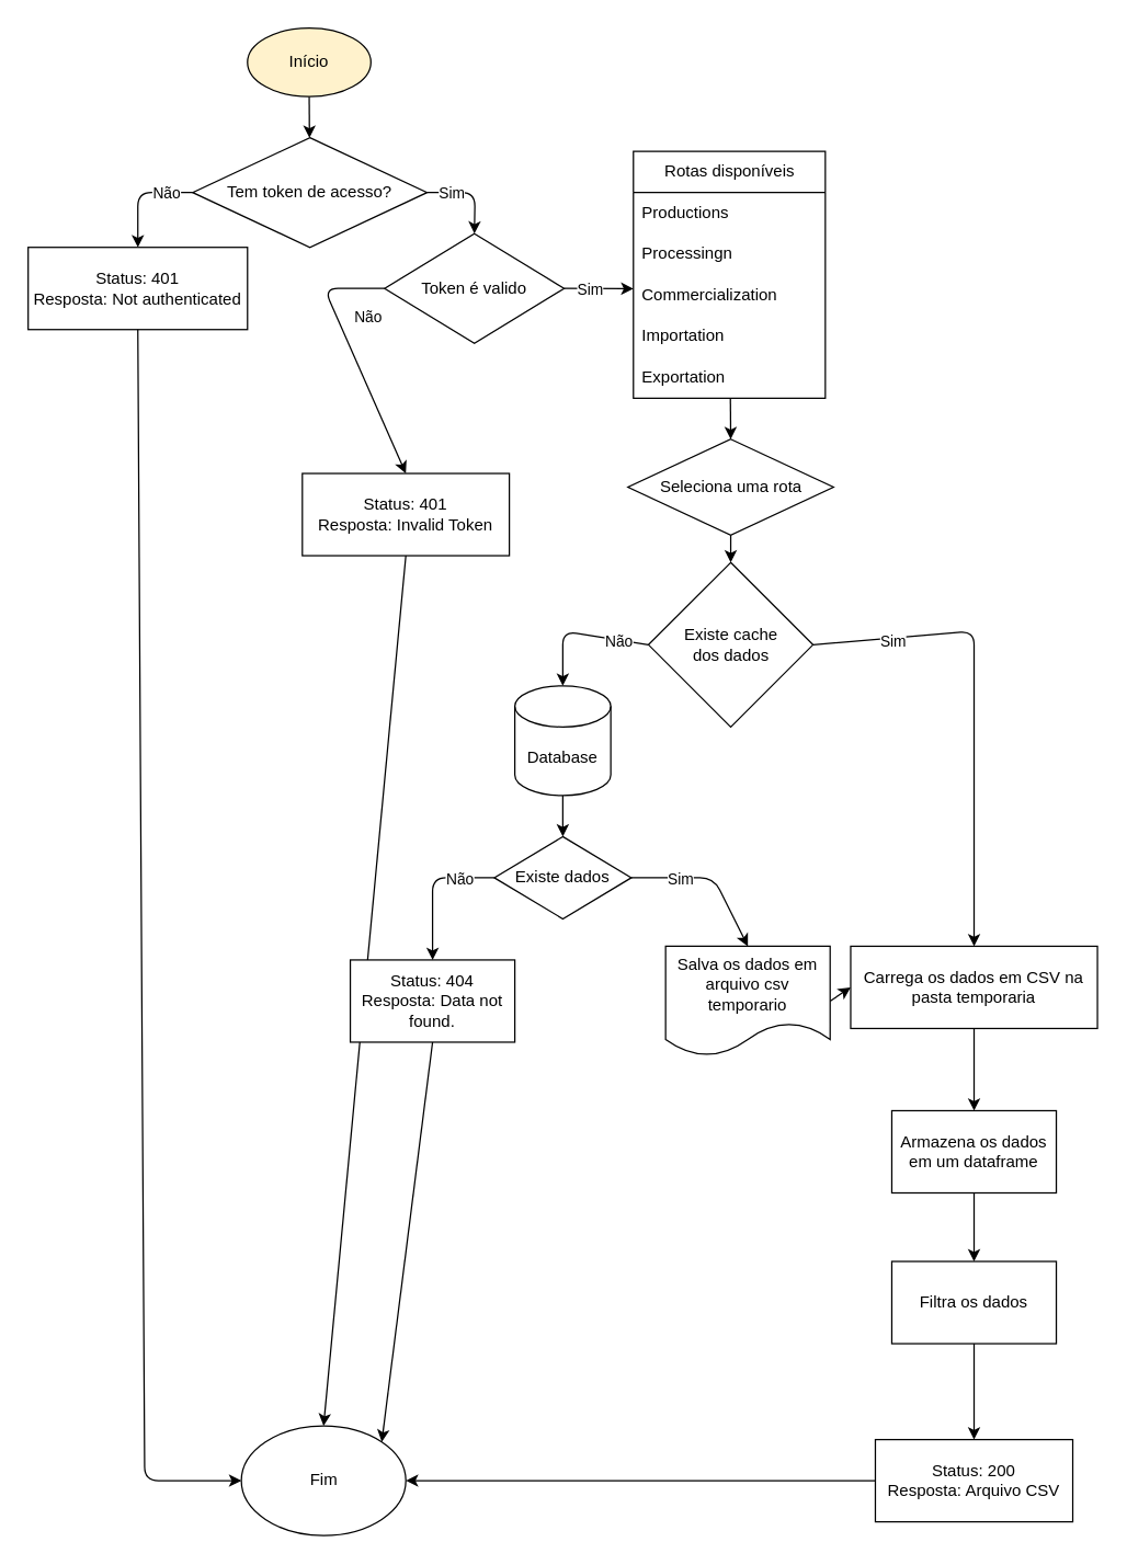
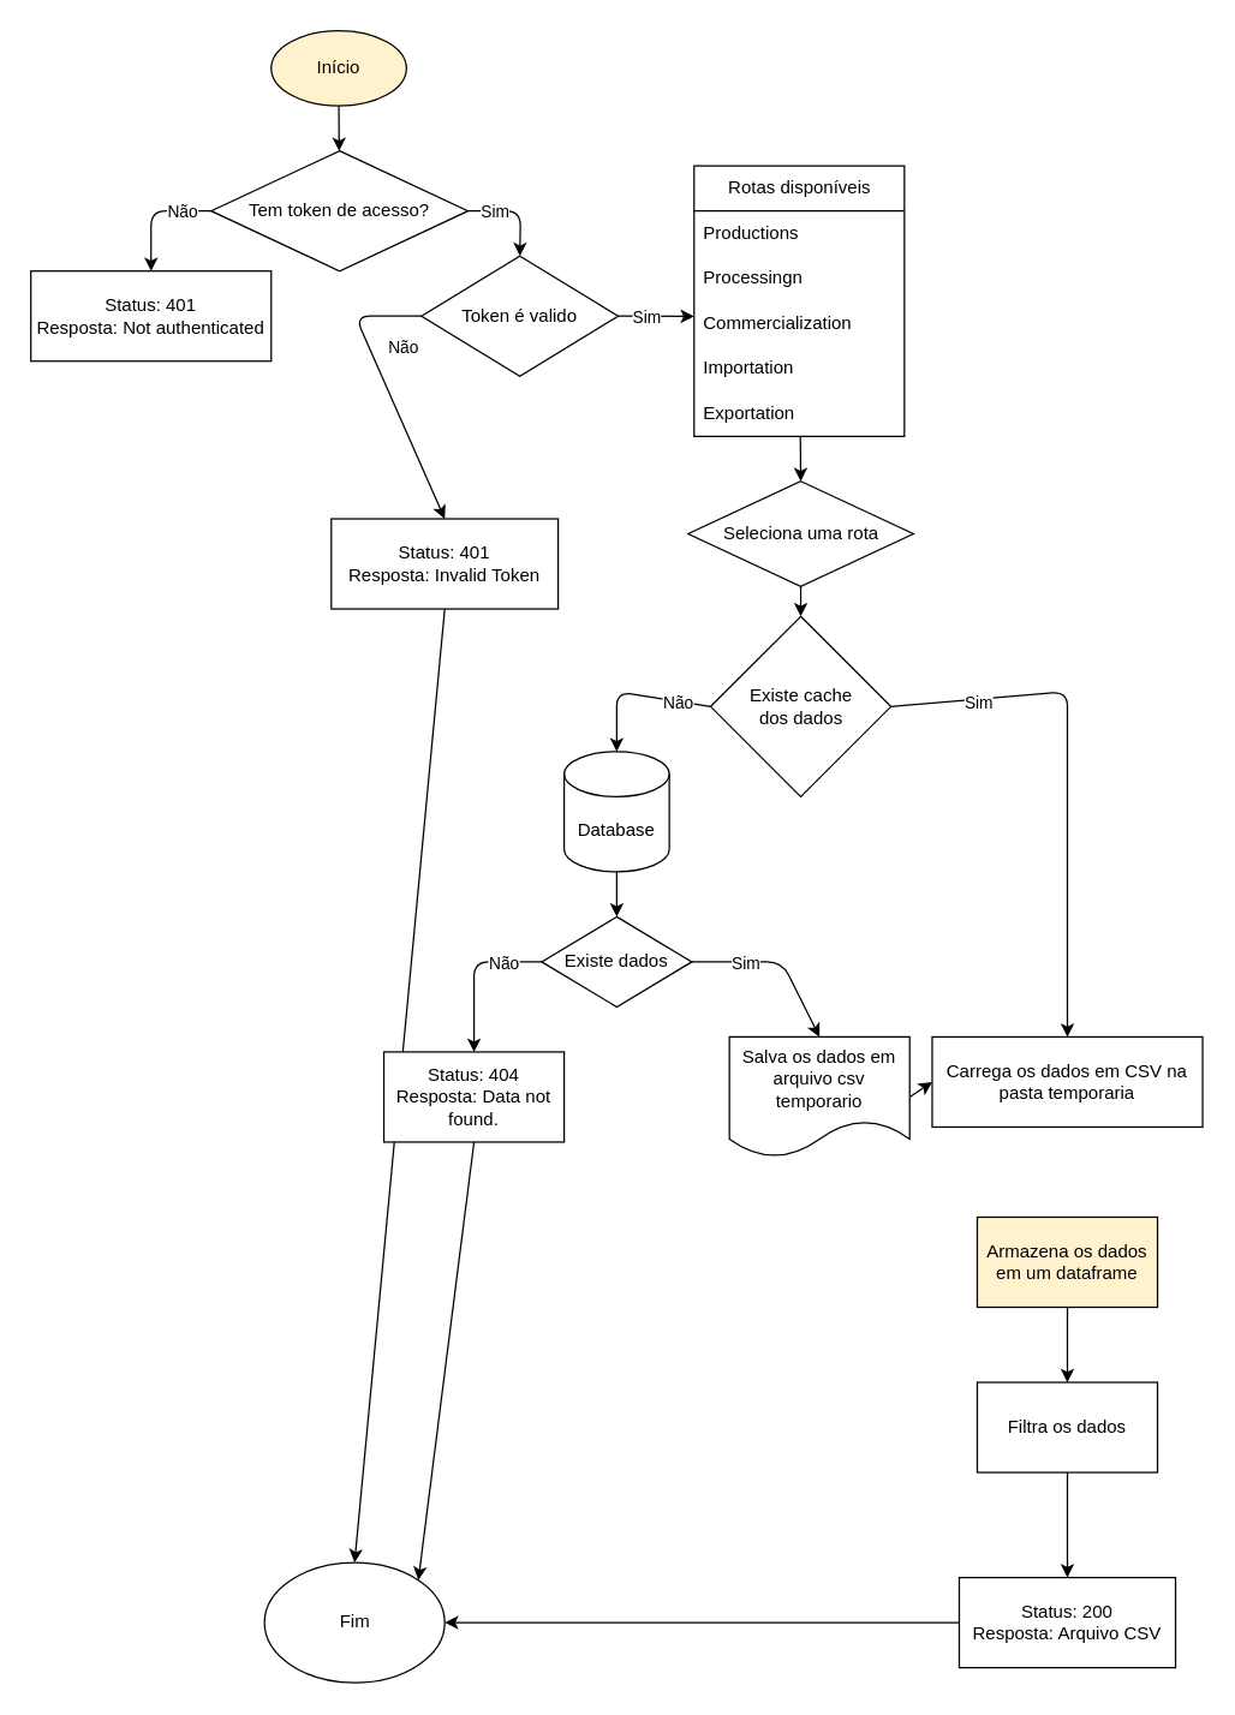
  <mxCell id="0" />
  <mxCell id="1" parent="0" />
  <mxCell id="2" style="edgeStyle=none;html=1;exitX=0.5;exitY=1;exitDx=0;exitDy=0;" parent="1" source="3" target="8" edge="1"><mxGeometry relative="1" as="geometry" /></mxCell>
  <mxCell id="3" value="Início" style="ellipse;whiteSpace=wrap;html=1;fillColor=#fff2cc;" parent="1" vertex="1"><mxGeometry x="180" y="20" width="90" height="50" as="geometry" /></mxCell>
  <mxCell id="4" style="edgeStyle=none;html=1;exitX=0;exitY=0.5;exitDx=0;exitDy=0;entryX=0.5;entryY=0;entryDx=0;entryDy=0;" parent="1" source="8" target="10" edge="1"><mxGeometry relative="1" as="geometry"><Array as="points"><mxPoint x="100" y="140" /></Array></mxGeometry></mxCell>
  <mxCell id="5" value="Não" style="edgeLabel;html=1;align=center;verticalAlign=middle;resizable=0;points=[];" parent="4" vertex="1" connectable="0"><mxGeometry x="-0.592" y="1" relative="1" as="geometry"><mxPoint x="-4" y="-1" as="offset" /></mxGeometry></mxCell>
  <mxCell id="6" style="edgeStyle=none;html=1;exitX=1;exitY=0.5;exitDx=0;exitDy=0;entryX=0.5;entryY=0;entryDx=0;entryDy=0;" parent="1" source="8" target="15" edge="1"><mxGeometry relative="1" as="geometry"><Array as="points"><mxPoint x="346" y="140" /></Array></mxGeometry></mxCell>
  <mxCell id="7" value="Sim" style="edgeLabel;html=1;align=center;verticalAlign=middle;resizable=0;points=[];" parent="6" vertex="1" connectable="0"><mxGeometry x="-0.602" relative="1" as="geometry"><mxPoint x="4" as="offset" /></mxGeometry></mxCell>
  <mxCell id="8" value="Tem token de acesso?" style="rhombus;whiteSpace=wrap;html=1;" parent="1" vertex="1"><mxGeometry x="140" y="100" width="171" height="80" as="geometry" /></mxCell>
- <mxCell id="9" style="edgeStyle=none;html=1;exitX=0.5;exitY=1;exitDx=0;exitDy=0;entryX=0;entryY=0.5;entryDx=0;entryDy=0;" parent="1" source="10" target="18" edge="1"><mxGeometry relative="1" as="geometry"><Array as="points"><mxPoint x="105" y="1080" /></Array></mxGeometry></mxCell>
  <mxCell id="10" value="Status: 401&lt;br&gt;Resposta:&amp;nbsp;Not authenticated" style="rounded=0;whiteSpace=wrap;html=1;" parent="1" vertex="1"><mxGeometry x="20" y="180" width="160" height="60" as="geometry" /></mxCell>
  <mxCell id="11" style="edgeStyle=none;html=1;exitX=0;exitY=0.5;exitDx=0;exitDy=0;entryX=0.5;entryY=0;entryDx=0;entryDy=0;" parent="1" source="15" target="17" edge="1"><mxGeometry relative="1" as="geometry"><Array as="points"><mxPoint x="236" y="210" /></Array></mxGeometry></mxCell>
  <mxCell id="12" value="Não" style="edgeLabel;html=1;align=center;verticalAlign=middle;resizable=0;points=[];" parent="11" vertex="1" connectable="0"><mxGeometry x="-0.308" relative="1" as="geometry"><mxPoint x="23" as="offset" /></mxGeometry></mxCell>
  <mxCell id="13" style="edgeStyle=none;html=1;exitX=1;exitY=0.5;exitDx=0;exitDy=0;entryX=0;entryY=0.339;entryDx=0;entryDy=0;entryPerimeter=0;" parent="1" source="15" target="23" edge="1"><mxGeometry relative="1" as="geometry" /></mxCell>
  <mxCell id="14" value="Sim" style="edgeLabel;html=1;align=center;verticalAlign=middle;resizable=0;points=[];" parent="13" vertex="1" connectable="0"><mxGeometry x="-0.349" relative="1" as="geometry"><mxPoint x="3" as="offset" /></mxGeometry></mxCell>
  <mxCell id="15" value="Token é valido" style="rhombus;whiteSpace=wrap;html=1;" parent="1" vertex="1"><mxGeometry x="280" y="170" width="131" height="80" as="geometry" /></mxCell>
  <mxCell id="16" style="edgeStyle=none;html=1;exitX=0.5;exitY=1;exitDx=0;exitDy=0;entryX=0.5;entryY=0;entryDx=0;entryDy=0;" parent="1" source="17" target="18" edge="1"><mxGeometry relative="1" as="geometry" /></mxCell>
  <mxCell id="17" value="Status: 401&lt;br&gt;Resposta: Invalid Token" style="rounded=0;whiteSpace=wrap;html=1;" parent="1" vertex="1"><mxGeometry x="220" y="345" width="151" height="60" as="geometry" /></mxCell>
  <mxCell id="18" value="Fim" style="ellipse;whiteSpace=wrap;html=1;" parent="1" vertex="1"><mxGeometry x="175.5" y="1040" width="120" height="80" as="geometry" /></mxCell>
  <mxCell id="19" style="edgeStyle=none;html=1;entryX=0.5;entryY=0;entryDx=0;entryDy=0;" parent="1" source="20" target="27" edge="1"><mxGeometry relative="1" as="geometry" /></mxCell>
  <mxCell id="20" value="Rotas disponíveis" style="swimlane;fontStyle=0;childLayout=stackLayout;horizontal=1;startSize=30;horizontalStack=0;resizeParent=1;resizeParentMax=0;resizeLast=0;collapsible=1;marginBottom=0;whiteSpace=wrap;html=1;" parent="1" vertex="1"><mxGeometry x="461.5" y="110" width="140" height="180" as="geometry"><mxRectangle x="470" y="480" width="140" height="30" as="alternateBounds" /></mxGeometry></mxCell>
  <mxCell id="21" value="&lt;span style=&quot;text-align: center;&quot;&gt;Productions&lt;/span&gt;" style="text;strokeColor=none;fillColor=none;align=left;verticalAlign=middle;spacingLeft=4;spacingRight=4;overflow=hidden;points=[[0,0.5],[1,0.5]];portConstraint=eastwest;rotatable=0;whiteSpace=wrap;html=1;" parent="20" vertex="1"><mxGeometry y="30" width="140" height="30" as="geometry" /></mxCell>
  <mxCell id="22" value="&lt;span style=&quot;text-align: center;&quot;&gt;Processingn&lt;/span&gt;" style="text;strokeColor=none;fillColor=none;align=left;verticalAlign=middle;spacingLeft=4;spacingRight=4;overflow=hidden;points=[[0,0.5],[1,0.5]];portConstraint=eastwest;rotatable=0;whiteSpace=wrap;html=1;" parent="20" vertex="1"><mxGeometry y="60" width="140" height="30" as="geometry" /></mxCell>
  <mxCell id="23" value="&lt;span style=&quot;text-align: center;&quot;&gt;Commercialization&lt;/span&gt;" style="text;strokeColor=none;fillColor=none;align=left;verticalAlign=middle;spacingLeft=4;spacingRight=4;overflow=hidden;points=[[0,0.5],[1,0.5]];portConstraint=eastwest;rotatable=0;whiteSpace=wrap;html=1;" parent="20" vertex="1"><mxGeometry y="90" width="140" height="30" as="geometry" /></mxCell>
  <mxCell id="24" value="&lt;span style=&quot;text-align: center;&quot;&gt;Importation&lt;/span&gt;" style="text;strokeColor=none;fillColor=none;align=left;verticalAlign=middle;spacingLeft=4;spacingRight=4;overflow=hidden;points=[[0,0.5],[1,0.5]];portConstraint=eastwest;rotatable=0;whiteSpace=wrap;html=1;" parent="20" vertex="1"><mxGeometry y="120" width="140" height="30" as="geometry" /></mxCell>
  <mxCell id="25" value="&lt;span style=&quot;text-align: center;&quot;&gt;Exportation&lt;/span&gt;" style="text;strokeColor=none;fillColor=none;align=left;verticalAlign=middle;spacingLeft=4;spacingRight=4;overflow=hidden;points=[[0,0.5],[1,0.5]];portConstraint=eastwest;rotatable=0;whiteSpace=wrap;html=1;" parent="20" vertex="1"><mxGeometry y="150" width="140" height="30" as="geometry" /></mxCell>
  <mxCell id="26" style="edgeStyle=none;html=1;exitX=0.5;exitY=1;exitDx=0;exitDy=0;entryX=0.5;entryY=0;entryDx=0;entryDy=0;" parent="1" source="27" target="36" edge="1"><mxGeometry relative="1" as="geometry" /></mxCell>
  <mxCell id="27" value="Seleciona uma rota" style="rhombus;whiteSpace=wrap;html=1;" parent="1" vertex="1"><mxGeometry x="457.5" y="320" width="150" height="70" as="geometry" /></mxCell>
  <mxCell id="28" style="edgeStyle=none;html=1;exitX=0.5;exitY=1;exitDx=0;exitDy=0;exitPerimeter=0;" parent="1" source="29" target="43" edge="1"><mxGeometry relative="1" as="geometry" /></mxCell>
  <mxCell id="29" value="Database" style="shape=cylinder3;whiteSpace=wrap;html=1;boundedLbl=1;backgroundOutline=1;size=15;" parent="1" vertex="1"><mxGeometry x="375" y="500" width="70" height="80" as="geometry" /></mxCell>
  <mxCell id="30" style="edgeStyle=none;html=1;exitX=0.5;exitY=1;exitDx=0;exitDy=0;" parent="1" source="31" target="49" edge="1"><mxGeometry relative="1" as="geometry" /></mxCell>
  <mxCell id="31" value="Filtra os dados" style="rounded=0;whiteSpace=wrap;html=1;" parent="1" vertex="1"><mxGeometry x="650" y="920" width="120" height="60" as="geometry" /></mxCell>
  <mxCell id="32" style="edgeStyle=none;html=1;exitX=0;exitY=0.5;exitDx=0;exitDy=0;entryX=0.5;entryY=0;entryDx=0;entryDy=0;entryPerimeter=0;" parent="1" source="36" target="29" edge="1"><mxGeometry relative="1" as="geometry"><Array as="points"><mxPoint x="410" y="460" /></Array></mxGeometry></mxCell>
  <mxCell id="33" value="Não" style="edgeLabel;html=1;align=center;verticalAlign=middle;resizable=0;points=[];" parent="32" vertex="1" connectable="0"><mxGeometry x="-0.667" relative="1" as="geometry"><mxPoint x="-5" as="offset" /></mxGeometry></mxCell>
  <mxCell id="34" style="edgeStyle=none;html=1;exitX=1;exitY=0.5;exitDx=0;exitDy=0;entryX=0.5;entryY=0;entryDx=0;entryDy=0;" parent="1" source="36" target="51" edge="1"><mxGeometry relative="1" as="geometry"><mxPoint x="705.75" y="680" as="targetPoint" /><Array as="points"><mxPoint x="710" y="460" /></Array></mxGeometry></mxCell>
  <mxCell id="35" value="Sim" style="edgeLabel;html=1;align=center;verticalAlign=middle;resizable=0;points=[];" parent="34" vertex="1" connectable="0"><mxGeometry x="-0.842" relative="1" as="geometry"><mxPoint x="31" as="offset" /></mxGeometry></mxCell>
  <mxCell id="36" value="Existe cache&lt;br&gt;dos dados" style="rhombus;whiteSpace=wrap;html=1;" parent="1" vertex="1"><mxGeometry x="472.5" y="410" width="120" height="120" as="geometry" /></mxCell>
  <mxCell id="37" style="edgeStyle=none;html=1;exitX=0.5;exitY=1;exitDx=0;exitDy=0;entryX=0.5;entryY=0;entryDx=0;entryDy=0;" parent="1" source="38" target="31" edge="1"><mxGeometry relative="1" as="geometry" /></mxCell>
- <mxCell id="38" value="Armazena os dados em um dataframe" style="rounded=0;whiteSpace=wrap;html=1;" parent="1" vertex="1"><mxGeometry x="650" y="810" width="120" height="60" as="geometry" /></mxCell>
+ <mxCell id="38" value="Armazena os dados em um dataframe" style="rounded=0;whiteSpace=wrap;html=1;fillColor=#fff2cc;" parent="1" vertex="1"><mxGeometry x="650" y="810" width="120" height="60" as="geometry" /></mxCell>
  <mxCell id="39" style="edgeStyle=none;html=1;exitX=1;exitY=0.5;exitDx=0;exitDy=0;entryX=0.5;entryY=0;entryDx=0;entryDy=0;" parent="1" source="43" target="47" edge="1"><mxGeometry relative="1" as="geometry"><Array as="points"><mxPoint x="520" y="640" /></Array></mxGeometry></mxCell>
  <mxCell id="40" value="Sim" style="edgeLabel;html=1;align=center;verticalAlign=middle;resizable=0;points=[];" parent="39" vertex="1" connectable="0"><mxGeometry x="-0.437" y="1" relative="1" as="geometry"><mxPoint x="2" y="1" as="offset" /></mxGeometry></mxCell>
  <mxCell id="41" style="edgeStyle=none;html=1;exitX=0;exitY=0.5;exitDx=0;exitDy=0;entryX=0.5;entryY=0;entryDx=0;entryDy=0;" parent="1" source="43" target="45" edge="1"><mxGeometry relative="1" as="geometry"><Array as="points"><mxPoint x="315" y="640" /></Array></mxGeometry></mxCell>
  <mxCell id="42" value="Não" style="edgeLabel;html=1;align=center;verticalAlign=middle;resizable=0;points=[];" parent="41" vertex="1" connectable="0"><mxGeometry x="-0.386" y="-1" relative="1" as="geometry"><mxPoint x="6" y="1" as="offset" /></mxGeometry></mxCell>
  <mxCell id="43" value="Existe dados" style="rhombus;whiteSpace=wrap;html=1;" parent="1" vertex="1"><mxGeometry x="360" y="610" width="100" height="60" as="geometry" /></mxCell>
  <mxCell id="44" style="edgeStyle=none;html=1;exitX=0.5;exitY=1;exitDx=0;exitDy=0;entryX=1;entryY=0;entryDx=0;entryDy=0;" parent="1" source="45" target="18" edge="1"><mxGeometry relative="1" as="geometry" /></mxCell>
  <mxCell id="45" value="Status: 404&lt;br&gt;Resposta: Data not found." style="rounded=0;whiteSpace=wrap;html=1;" parent="1" vertex="1"><mxGeometry x="255" y="700" width="120" height="60" as="geometry" /></mxCell>
  <mxCell id="46" style="edgeStyle=none;html=1;exitX=1;exitY=0.5;exitDx=0;exitDy=0;entryX=0;entryY=0.5;entryDx=0;entryDy=0;" parent="1" source="47" target="51" edge="1"><mxGeometry relative="1" as="geometry"><mxPoint x="620" y="720" as="targetPoint" /></mxGeometry></mxCell>
  <mxCell id="47" value="Salva os dados em arquivo csv temporario" style="shape=document;whiteSpace=wrap;html=1;boundedLbl=1;" parent="1" vertex="1"><mxGeometry x="485" y="690" width="120" height="80" as="geometry" /></mxCell>
  <mxCell id="48" style="edgeStyle=none;html=1;exitX=0;exitY=0.5;exitDx=0;exitDy=0;entryX=1;entryY=0.5;entryDx=0;entryDy=0;" parent="1" source="49" target="18" edge="1"><mxGeometry relative="1" as="geometry" /></mxCell>
  <mxCell id="49" value="Status: 200&lt;br&gt;Resposta: Arquivo CSV" style="rounded=0;whiteSpace=wrap;html=1;" parent="1" vertex="1"><mxGeometry x="638" y="1050" width="144" height="60" as="geometry" /></mxCell>
- <mxCell id="50" style="edgeStyle=none;html=1;exitX=0.5;exitY=1;exitDx=0;exitDy=0;" parent="1" source="51" target="38" edge="1"><mxGeometry relative="1" as="geometry"><mxPoint x="709.523" y="746.8" as="sourcePoint" /></mxGeometry></mxCell>
  <mxCell id="51" value="Carrega os dados em CSV na pasta temporaria" style="rounded=0;whiteSpace=wrap;html=1;" parent="1" vertex="1"><mxGeometry x="620" y="690" width="180" height="60" as="geometry" /></mxCell>
